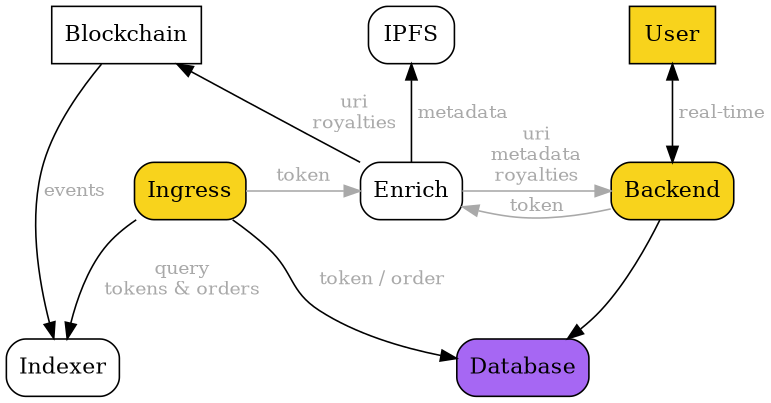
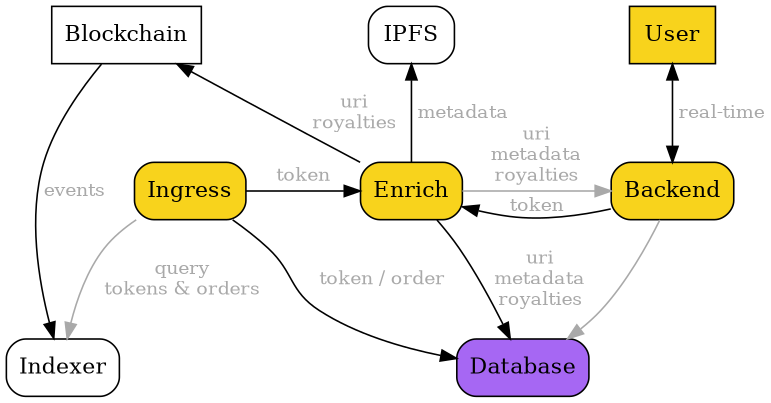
  digraph {
    nodesep=0.5
    node [fillcolor="#F8D31C" shape=box style="filled,rounded"]
    edge [fontcolor=darkgray fontsize=12]
    Blockchain [fillcolor=white style="filled,solid"]
    User [style="filled,solid"]
    IPFS [fillcolor=white]
    Backend
-   Enrich [fillcolor=white]
+   Enrich
    Ingress
    Indexer [fillcolor=white]
    Database [fillcolor="#a667f3"]
    subgraph sub_1 {
      rank=min
      Blockchain
      User
      IPFS
    }
    subgraph sub_2 {
      rank=same
      Backend
      Enrich
      Ingress
    }
    Blockchain -> Indexer [label=events]
    User -> Backend [dir=both label=" real-time"]
-   Backend -> Enrich [color=darkgray label=token]
-   Backend -> Database
+   Backend -> Enrich [color=black label=token]
+   Backend -> Database [color=darkgray]
    Enrich -> Blockchain [label=" uri\n royalties"]
    Enrich -> IPFS [label=" metadata"]
    Enrich -> Backend [color=darkgray label="uri\nmetadata\nroyalties"]
-   Ingress -> Enrich [label=token color=darkgray]
-   Ingress -> Indexer [label="query\ntokens & orders"]
+   Enrich -> Database [label="uri\nmetadata\nroyalties"]
+   Ingress -> Enrich [label=token]
+   Ingress -> Indexer [label="query\ntokens & orders" color=darkgray]
    Ingress -> Database [label="token / order"]
  }
